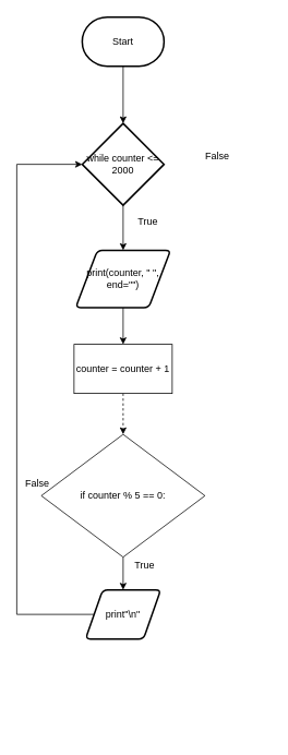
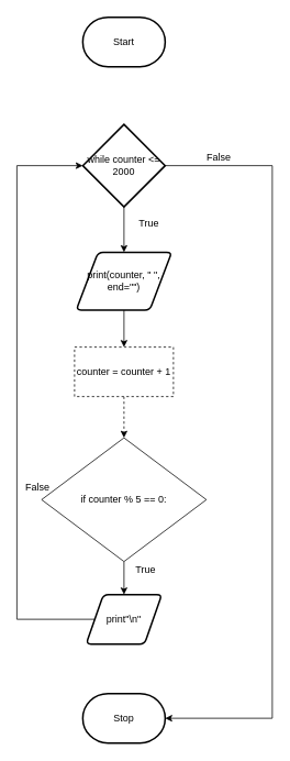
  <mxCell id="0" />
  <mxCell id="1" parent="0" />
- <mxCell id="2" style="edgeStyle=orthogonalEdgeStyle;html=1;entryX=0.5;entryY=0;entryDx=0;entryDy=0;entryPerimeter=0;rounded=0;" edge="1" parent="1" source="3" target="15"><mxGeometry relative="1" as="geometry" /></mxCell>
  <mxCell id="3" value="Start" style="strokeWidth=2;html=1;shape=mxgraph.flowchart.terminator;whiteSpace=wrap;" parent="1" vertex="1"><mxGeometry x="100" y="20" width="100" height="60" as="geometry" /></mxCell>
+ <mxCell id="4" value="Stop" style="strokeWidth=2;html=1;shape=mxgraph.flowchart.terminator;whiteSpace=wrap;" parent="1" vertex="1"><mxGeometry x="100" y="840" width="100" height="60" as="geometry" /></mxCell>
  <mxCell id="5" style="edgeStyle=orthogonalEdgeStyle;rounded=0;html=1;entryX=0.5;entryY=0;entryDx=0;entryDy=0;" edge="1" parent="1" source="6" target="17"><mxGeometry relative="1" as="geometry" /></mxCell>
  <mxCell id="6" value="print(counter, &quot; &quot;, end=&quot;&quot;)" style="shape=parallelogram;html=1;strokeWidth=2;perimeter=parallelogramPerimeter;whiteSpace=wrap;rounded=1;arcSize=12;size=0.23;" parent="1" vertex="1"><mxGeometry x="92" y="305" width="116" height="70" as="geometry" /></mxCell>
  <mxCell id="7" style="edgeStyle=orthogonalEdgeStyle;rounded=0;html=1;entryX=0;entryY=0.5;entryDx=0;entryDy=0;entryPerimeter=0;" edge="1" parent="1" source="8" target="15"><mxGeometry relative="1" as="geometry"><Array as="points"><mxPoint x="20" y="750" /><mxPoint x="20" y="200" /></Array></mxGeometry></mxCell>
  <mxCell id="8" value="print&quot;\n&quot;" style="shape=parallelogram;html=1;strokeWidth=2;perimeter=parallelogramPerimeter;whiteSpace=wrap;rounded=1;arcSize=12;size=0.23;" parent="1" vertex="1"><mxGeometry x="104" y="720" width="92" height="60" as="geometry" /></mxCell>
  <mxCell id="9" style="edgeStyle=orthogonalEdgeStyle;rounded=0;html=1;entryX=0.5;entryY=0;entryDx=0;entryDy=0;" edge="1" parent="1" source="10" target="8"><mxGeometry relative="1" as="geometry" /></mxCell>
  <mxCell id="10" value="&lt;span&gt;if counter % 5 == 0:&lt;/span&gt;" style="rhombus;whiteSpace=wrap;html=1;" parent="1" vertex="1"><mxGeometry x="50" y="530" width="200" height="150" as="geometry" /></mxCell>
  <mxCell id="11" value="False" style="text;html=1;resizable=0;autosize=1;align=center;verticalAlign=middle;points=[];fillColor=none;strokeColor=none;rounded=0;" parent="1" vertex="1"><mxGeometry x="240" y="180" width="50" height="20" as="geometry" /></mxCell>
  <mxCell id="12" value="True" style="text;html=1;resizable=0;autosize=1;align=center;verticalAlign=middle;points=[];fillColor=none;strokeColor=none;rounded=0;" parent="1" vertex="1"><mxGeometry x="160" y="260" width="40" height="20" as="geometry" /></mxCell>
  <mxCell id="13" style="edgeStyle=orthogonalEdgeStyle;rounded=0;html=1;entryX=0.5;entryY=0;entryDx=0;entryDy=0;" edge="1" parent="1" source="15" target="6"><mxGeometry relative="1" as="geometry" /></mxCell>
+ <mxCell id="14" style="edgeStyle=orthogonalEdgeStyle;rounded=0;html=1;entryX=1;entryY=0.5;entryDx=0;entryDy=0;entryPerimeter=0;" edge="1" parent="1" source="15" target="4"><mxGeometry relative="1" as="geometry"><Array as="points"><mxPoint x="330" y="200" /><mxPoint x="330" y="870" /></Array></mxGeometry></mxCell>
  <mxCell id="15" value="while counter &amp;lt;= 2000" style="strokeWidth=2;html=1;shape=mxgraph.flowchart.decision;whiteSpace=wrap;" vertex="1" parent="1"><mxGeometry x="100" y="150" width="100" height="100" as="geometry" /></mxCell>
  <mxCell id="16" style="edgeStyle=orthogonalEdgeStyle;rounded=0;html=1;entryX=0.5;entryY=0;entryDx=0;entryDy=0;dashed=1;" edge="1" parent="1" source="17" target="10"><mxGeometry relative="1" as="geometry" /></mxCell>
- <mxCell id="17" value="counter = counter + 1" style="rounded=0;whiteSpace=wrap;html=1;" vertex="1" parent="1"><mxGeometry x="90" y="420" width="120" height="60" as="geometry" /></mxCell>
+ <mxCell id="17" value="counter = counter + 1" style="rounded=0;whiteSpace=wrap;html=1;dashed=1;" vertex="1" parent="1"><mxGeometry x="90" y="420" width="120" height="60" as="geometry" /></mxCell>
  <mxCell id="18" value="False" style="text;html=1;resizable=0;autosize=1;align=center;verticalAlign=middle;points=[];fillColor=none;strokeColor=none;rounded=0;" vertex="1" parent="1"><mxGeometry x="20" y="580" width="50" height="20" as="geometry" /></mxCell>
  <mxCell id="19" value="True" style="text;html=1;resizable=0;autosize=1;align=center;verticalAlign=middle;points=[];fillColor=none;strokeColor=none;rounded=0;" vertex="1" parent="1"><mxGeometry x="156" y="680" width="40" height="20" as="geometry" /></mxCell>
